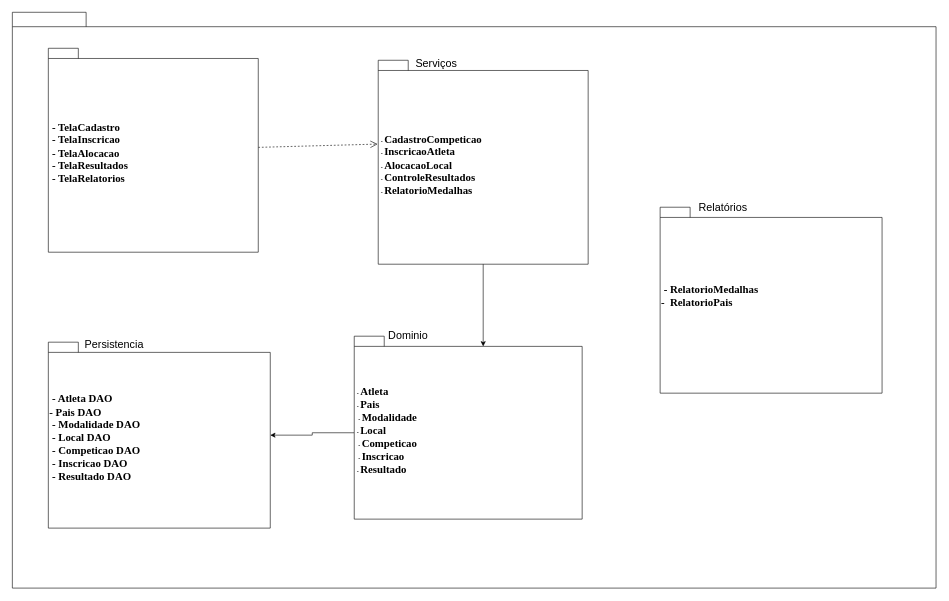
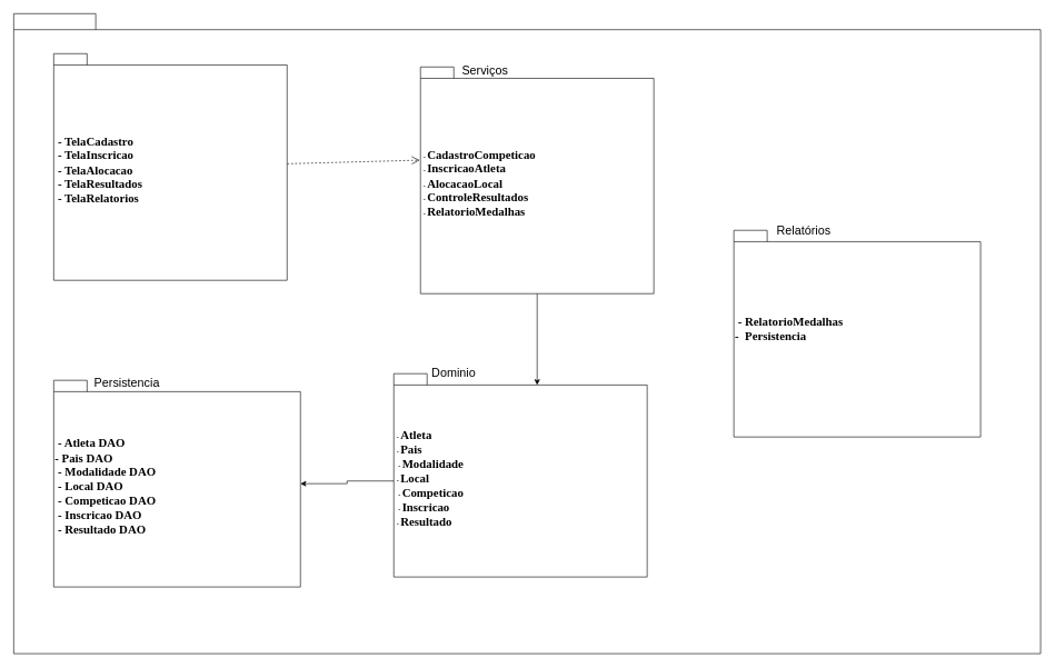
  <mxCell id="0" />
  <mxCell id="1" parent="0" />
  <mxCell id="2" value="" style="shape=folder;fontStyle=1;spacingTop=10;tabWidth=123;tabHeight=24;tabPosition=left;html=1;rounded=0;shadow=0;comic=0;labelBackgroundColor=none;strokeColor=#000000;strokeWidth=1;fillColor=#ffffff;fontFamily=Verdana;fontSize=10;fontColor=#000000;align=center;" vertex="1" parent="1"><mxGeometry x="20" y="20" width="1540" height="960" as="geometry" /></mxCell>
  <mxCell id="3" style="edgeStyle=none;rounded=0;html=1;dashed=1;labelBackgroundColor=none;startFill=0;endArrow=open;endFill=0;endSize=10;fontFamily=Verdana;fontSize=10;entryX=-0.003;entryY=0.411;entryPerimeter=0;" edge="1" parent="1" source="4" target="8"><mxGeometry relative="1" as="geometry" /></mxCell>
  <mxCell id="4" value="&lt;div&gt;&lt;font style=&quot;font-size: 18px;&quot;&gt;&amp;nbsp;- TelaCadastro&amp;nbsp; &amp;nbsp; &amp;nbsp;&amp;nbsp;&lt;/font&gt;&lt;/div&gt;&lt;div&gt;&lt;font style=&quot;font-size: 18px;&quot;&gt;&amp;nbsp;- TelaInscricao&amp;nbsp; &amp;nbsp; &amp;nbsp;&lt;/font&gt;&lt;/div&gt;&lt;div&gt;&lt;font style=&quot;font-size: 18px;&quot;&gt;&amp;nbsp;- TelaAlocacao&amp;nbsp; &amp;nbsp; &amp;nbsp;&amp;nbsp;&lt;/font&gt;&lt;/div&gt;&lt;div&gt;&lt;font style=&quot;font-size: 18px;&quot;&gt;&amp;nbsp;- TelaResultados&amp;nbsp; &amp;nbsp;&amp;nbsp;&lt;/font&gt;&lt;/div&gt;&lt;div&gt;&lt;font style=&quot;font-size: 18px;&quot;&gt;&amp;nbsp;- TelaRelatorios&amp;nbsp;&amp;nbsp;&lt;/font&gt;&lt;/div&gt;" style="shape=folder;fontStyle=1;spacingTop=10;tabWidth=50;tabHeight=17;tabPosition=left;html=1;rounded=0;shadow=0;comic=0;labelBackgroundColor=none;strokeColor=#000000;strokeWidth=1;fillColor=#ffffff;fontFamily=Verdana;fontSize=10;fontColor=#000000;align=left;" vertex="1" parent="1"><mxGeometry x="80" y="80" width="350" height="340" as="geometry" /></mxCell>
  <mxCell id="5" value="&lt;div&gt;&lt;font style=&quot;font-size: 18px;&quot;&gt;&amp;nbsp;- Atleta DAO&amp;nbsp; &amp;nbsp; &amp;nbsp; &amp;nbsp; &amp;nbsp;&amp;nbsp;&lt;/font&gt;&lt;/div&gt;&lt;div&gt;&lt;span style=&quot;font-size: 18px; background-color: transparent; color: light-dark(rgb(0, 0, 0), rgb(237, 237, 237));&quot;&gt;- Pais DAO&amp;nbsp; &amp;nbsp; &amp;nbsp; &amp;nbsp;&amp;nbsp;&lt;/span&gt;&lt;/div&gt;&lt;div&gt;&lt;font style=&quot;font-size: 18px;&quot;&gt;&amp;nbsp;- Modalidade DAO&amp;nbsp; &amp;nbsp; &amp;nbsp; &amp;nbsp;&amp;nbsp;&lt;/font&gt;&lt;/div&gt;&lt;div&gt;&lt;font style=&quot;font-size: 18px;&quot;&gt;&amp;nbsp;- Local DAO&amp;nbsp; &amp;nbsp; &amp;nbsp;&lt;/font&gt;&lt;/div&gt;&lt;div&gt;&lt;font style=&quot;font-size: 18px;&quot;&gt;&amp;nbsp;- Competicao DAO&amp;nbsp; &amp;nbsp; &amp;nbsp; &amp;nbsp;&amp;nbsp;&lt;/font&gt;&lt;/div&gt;&lt;div&gt;&lt;font style=&quot;font-size: 18px;&quot;&gt;&amp;nbsp;- Inscricao DAO&amp;nbsp; &amp;nbsp;&amp;nbsp;&lt;/font&gt;&lt;/div&gt;&lt;div&gt;&lt;font style=&quot;font-size: 18px;&quot;&gt;&amp;nbsp;- Resultado DAO&amp;nbsp;&lt;/font&gt;&lt;/div&gt;" style="shape=folder;fontStyle=1;spacingTop=10;tabWidth=50;tabHeight=17;tabPosition=left;html=1;rounded=0;shadow=0;comic=0;labelBackgroundColor=none;strokeColor=#000000;strokeWidth=1;fillColor=#ffffff;fontFamily=Verdana;fontSize=10;fontColor=#000000;align=left;" vertex="1" parent="1"><mxGeometry x="80" y="570" width="370" height="310" as="geometry" /></mxCell>
  <mxCell id="6" style="edgeStyle=orthogonalEdgeStyle;rounded=0;orthogonalLoop=1;jettySize=auto;html=1;exitX=0;exitY=0;exitDx=0;exitDy=161;exitPerimeter=0;" edge="1" parent="1" source="7" target="5"><mxGeometry relative="1" as="geometry" /></mxCell>
  <mxCell id="7" value="&lt;div&gt;&amp;nbsp;-&amp;nbsp;&lt;font style=&quot;font-size: 18px;&quot;&gt;Atleta&amp;nbsp; &amp;nbsp; &amp;nbsp; &amp;nbsp; &amp;nbsp; &amp;nbsp;&amp;nbsp;&lt;/font&gt;&lt;/div&gt;&lt;div&gt;&lt;span style=&quot;background-color: transparent; color: light-dark(rgb(0, 0, 0), rgb(237, 237, 237));&quot;&gt;&amp;nbsp;- &lt;/span&gt;&lt;font style=&quot;background-color: transparent; color: light-dark(rgb(0, 0, 0), rgb(237, 237, 237)); font-size: 18px;&quot;&gt;Pais&amp;nbsp; &amp;nbsp; &amp;nbsp; &amp;nbsp; &amp;nbsp; &amp;nbsp; &amp;nbsp;&amp;nbsp;&lt;/font&gt;&lt;/div&gt;&lt;div&gt;&amp;nbsp; - &lt;font style=&quot;font-size: 18px;&quot;&gt;Modalidade&amp;nbsp; &amp;nbsp; &amp;nbsp; &amp;nbsp;&amp;nbsp;&lt;/font&gt;&lt;/div&gt;&lt;div&gt;&amp;nbsp;- &lt;font style=&quot;font-size: 18px;&quot;&gt;Local&amp;nbsp; &amp;nbsp; &amp;nbsp; &amp;nbsp; &amp;nbsp; &amp;nbsp; &amp;nbsp;&lt;/font&gt;&lt;/div&gt;&lt;div&gt;&amp;nbsp; - &lt;font style=&quot;font-size: 18px;&quot;&gt;Competicao&amp;nbsp; &amp;nbsp; &amp;nbsp; &amp;nbsp;&amp;nbsp;&lt;/font&gt;&lt;/div&gt;&lt;div&gt;&amp;nbsp; - &lt;font style=&quot;font-size: 18px;&quot;&gt;Inscricao&amp;nbsp; &amp;nbsp; &amp;nbsp; &amp;nbsp; &amp;nbsp;&lt;/font&gt;&lt;/div&gt;&lt;div&gt;&lt;span style=&quot;background-color: transparent; color: light-dark(rgb(0, 0, 0), rgb(237, 237, 237));&quot;&gt;&amp;nbsp;- &lt;/span&gt;&lt;font style=&quot;background-color: transparent; color: light-dark(rgb(0, 0, 0), rgb(237, 237, 237)); font-size: 18px;&quot;&gt;Resultado&amp;nbsp; &amp;nbsp;&amp;nbsp;&lt;/font&gt;&lt;/div&gt;" style="shape=folder;fontStyle=1;spacingTop=10;tabWidth=50;tabHeight=17;tabPosition=left;html=1;rounded=0;shadow=0;comic=0;labelBackgroundColor=none;strokeColor=#000000;strokeWidth=1;fillColor=#ffffff;fontFamily=Verdana;fontSize=10;fontColor=#000000;align=left;" vertex="1" parent="1"><mxGeometry x="590" y="560" width="380" height="305" as="geometry" /></mxCell>
  <mxCell id="8" value="&lt;div&gt;&amp;nbsp;- &lt;font style=&quot;font-size: 18px;&quot;&gt;CadastroCompeticao&lt;/font&gt;&lt;/div&gt;&lt;div&gt;&amp;nbsp;- &lt;font style=&quot;font-size: 18px;&quot;&gt;InscricaoAtleta&amp;nbsp; &amp;nbsp;&lt;/font&gt;&lt;/div&gt;&lt;div&gt;&amp;nbsp;- &lt;font style=&quot;font-size: 18px;&quot;&gt;AlocacaoLocal&amp;nbsp; &amp;nbsp; &amp;nbsp;&lt;/font&gt;&lt;/div&gt;&lt;div&gt;&amp;nbsp;- &lt;font style=&quot;font-size: 18px;&quot;&gt;ControleResultados&lt;/font&gt;&lt;/div&gt;&lt;div&gt;&amp;nbsp;- &lt;font style=&quot;font-size: 18px;&quot;&gt;RelatorioMedalhas&amp;nbsp;&lt;/font&gt;&lt;/div&gt;" style="shape=folder;fontStyle=1;spacingTop=10;tabWidth=50;tabHeight=17;tabPosition=left;html=1;rounded=0;shadow=0;comic=0;labelBackgroundColor=none;strokeColor=#000000;strokeWidth=1;fillColor=#ffffff;fontFamily=Verdana;fontSize=10;fontColor=#000000;align=left;" vertex="1" parent="1"><mxGeometry x="630" y="100" width="350" height="340" as="geometry" /></mxCell>
  <mxCell id="9" value="&lt;font style=&quot;font-size: 18px;&quot;&gt;Serviços&lt;/font&gt;" style="text;html=1;align=center;verticalAlign=middle;whiteSpace=wrap;rounded=0;" vertex="1" parent="1"><mxGeometry x="697" y="90" width="60" height="30" as="geometry" /></mxCell>
  <mxCell id="10" style="edgeStyle=orthogonalEdgeStyle;rounded=0;orthogonalLoop=1;jettySize=auto;html=1;exitX=0.5;exitY=1;exitDx=0;exitDy=0;exitPerimeter=0;entryX=0;entryY=0;entryDx=215;entryDy=17;entryPerimeter=0;" edge="1" parent="1" source="8" target="7"><mxGeometry relative="1" as="geometry" /></mxCell>
  <mxCell id="11" value="&lt;font style=&quot;font-size: 18px;&quot;&gt;Dominio&lt;/font&gt;" style="text;html=1;align=center;verticalAlign=middle;whiteSpace=wrap;rounded=0;" vertex="1" parent="1"><mxGeometry x="650" y="545" width="60" height="30" as="geometry" /></mxCell>
  <mxCell id="12" value="&lt;font style=&quot;font-size: 18px;&quot;&gt;Persistencia&lt;/font&gt;" style="text;html=1;align=center;verticalAlign=middle;whiteSpace=wrap;rounded=0;" vertex="1" parent="1"><mxGeometry x="160" y="560" width="60" height="30" as="geometry" /></mxCell>
- <mxCell id="13" value="&lt;div&gt;&lt;font style=&quot;font-size: 18px;&quot;&gt;&amp;nbsp;- RelatorioMedalhas&amp;nbsp; &amp;nbsp; &amp;nbsp; &amp;nbsp; &amp;nbsp;&lt;/font&gt;&lt;/div&gt;&lt;div&gt;&lt;span style=&quot;font-size: 18px; background-color: transparent; color: light-dark(rgb(0, 0, 0), rgb(237, 237, 237));&quot;&gt;-&amp;nbsp; RelatorioPais&amp;nbsp; &amp;nbsp; &amp;nbsp;&amp;nbsp;&lt;/span&gt;&lt;/div&gt;&lt;div&gt;&lt;span style=&quot;font-size: 18px; background-color: transparent; color: light-dark(rgb(0, 0, 0), rgb(237, 237, 237));&quot;&gt;&amp;nbsp;&lt;/span&gt;&lt;/div&gt;" style="shape=folder;fontStyle=1;spacingTop=10;tabWidth=50;tabHeight=17;tabPosition=left;html=1;rounded=0;shadow=0;comic=0;labelBackgroundColor=none;strokeColor=#000000;strokeWidth=1;fillColor=#ffffff;fontFamily=Verdana;fontSize=10;fontColor=#000000;align=left;" vertex="1" parent="1"><mxGeometry x="1100" y="345" width="370" height="310" as="geometry" /></mxCell>
+ <mxCell id="13" value="&lt;div&gt;&lt;font style=&quot;font-size: 18px;&quot;&gt;&amp;nbsp;- RelatorioMedalhas&amp;nbsp; &amp;nbsp; &amp;nbsp; &amp;nbsp; &amp;nbsp;&lt;/font&gt;&lt;/div&gt;&lt;div&gt;&lt;span style=&quot;font-size: 18px; background-color: transparent; color: light-dark(rgb(0, 0, 0), rgb(237, 237, 237));&quot;&gt;-&amp;nbsp; Persistencia&amp;nbsp; &amp;nbsp; &amp;nbsp;&amp;nbsp;&lt;/span&gt;&lt;/div&gt;&lt;div&gt;&lt;span style=&quot;font-size: 18px; background-color: transparent; color: light-dark(rgb(0, 0, 0), rgb(237, 237, 237));&quot;&gt;&amp;nbsp;&lt;/span&gt;&lt;/div&gt;" style="shape=folder;fontStyle=1;spacingTop=10;tabWidth=50;tabHeight=17;tabPosition=left;html=1;rounded=0;shadow=0;comic=0;labelBackgroundColor=none;strokeColor=#000000;strokeWidth=1;fillColor=#ffffff;fontFamily=Verdana;fontSize=10;fontColor=#000000;align=left;" vertex="1" parent="1"><mxGeometry x="1100" y="345" width="370" height="310" as="geometry" /></mxCell>
  <mxCell id="14" value="&lt;font style=&quot;font-size: 18px;&quot;&gt;Relatórios&lt;/font&gt;" style="text;html=1;align=center;verticalAlign=middle;whiteSpace=wrap;rounded=0;" vertex="1" parent="1"><mxGeometry x="1140" y="330" width="130" height="30" as="geometry" /></mxCell>
